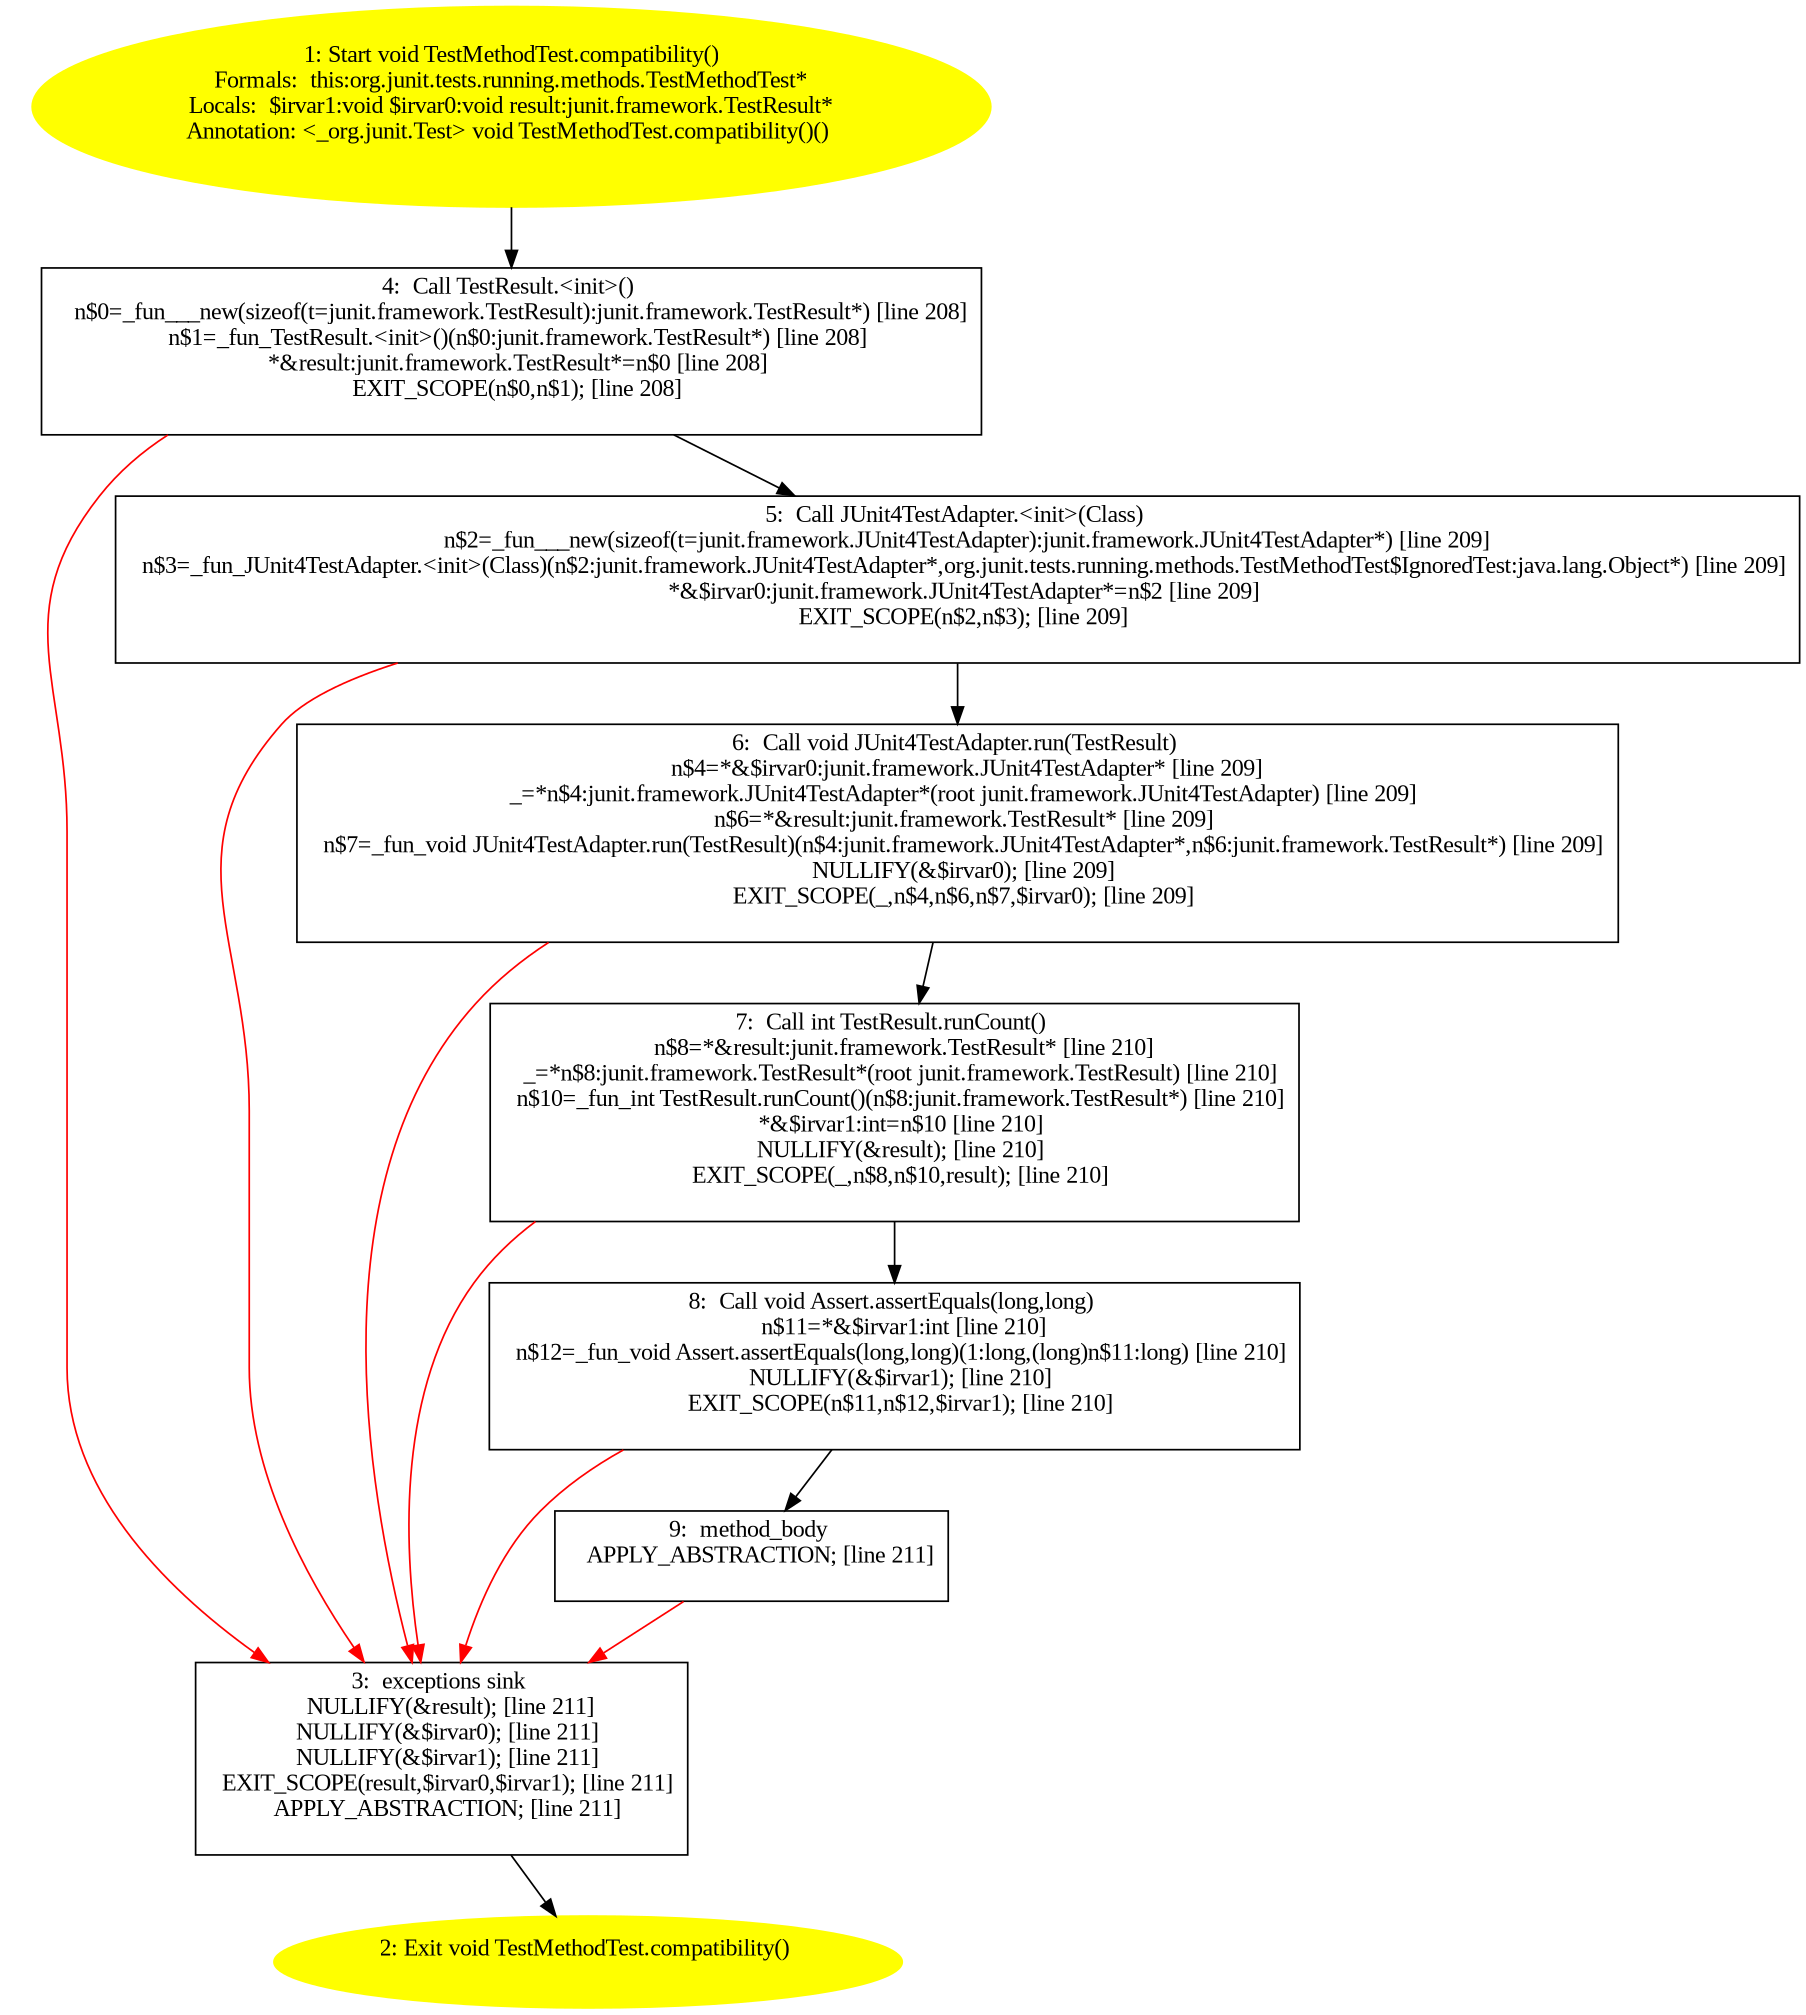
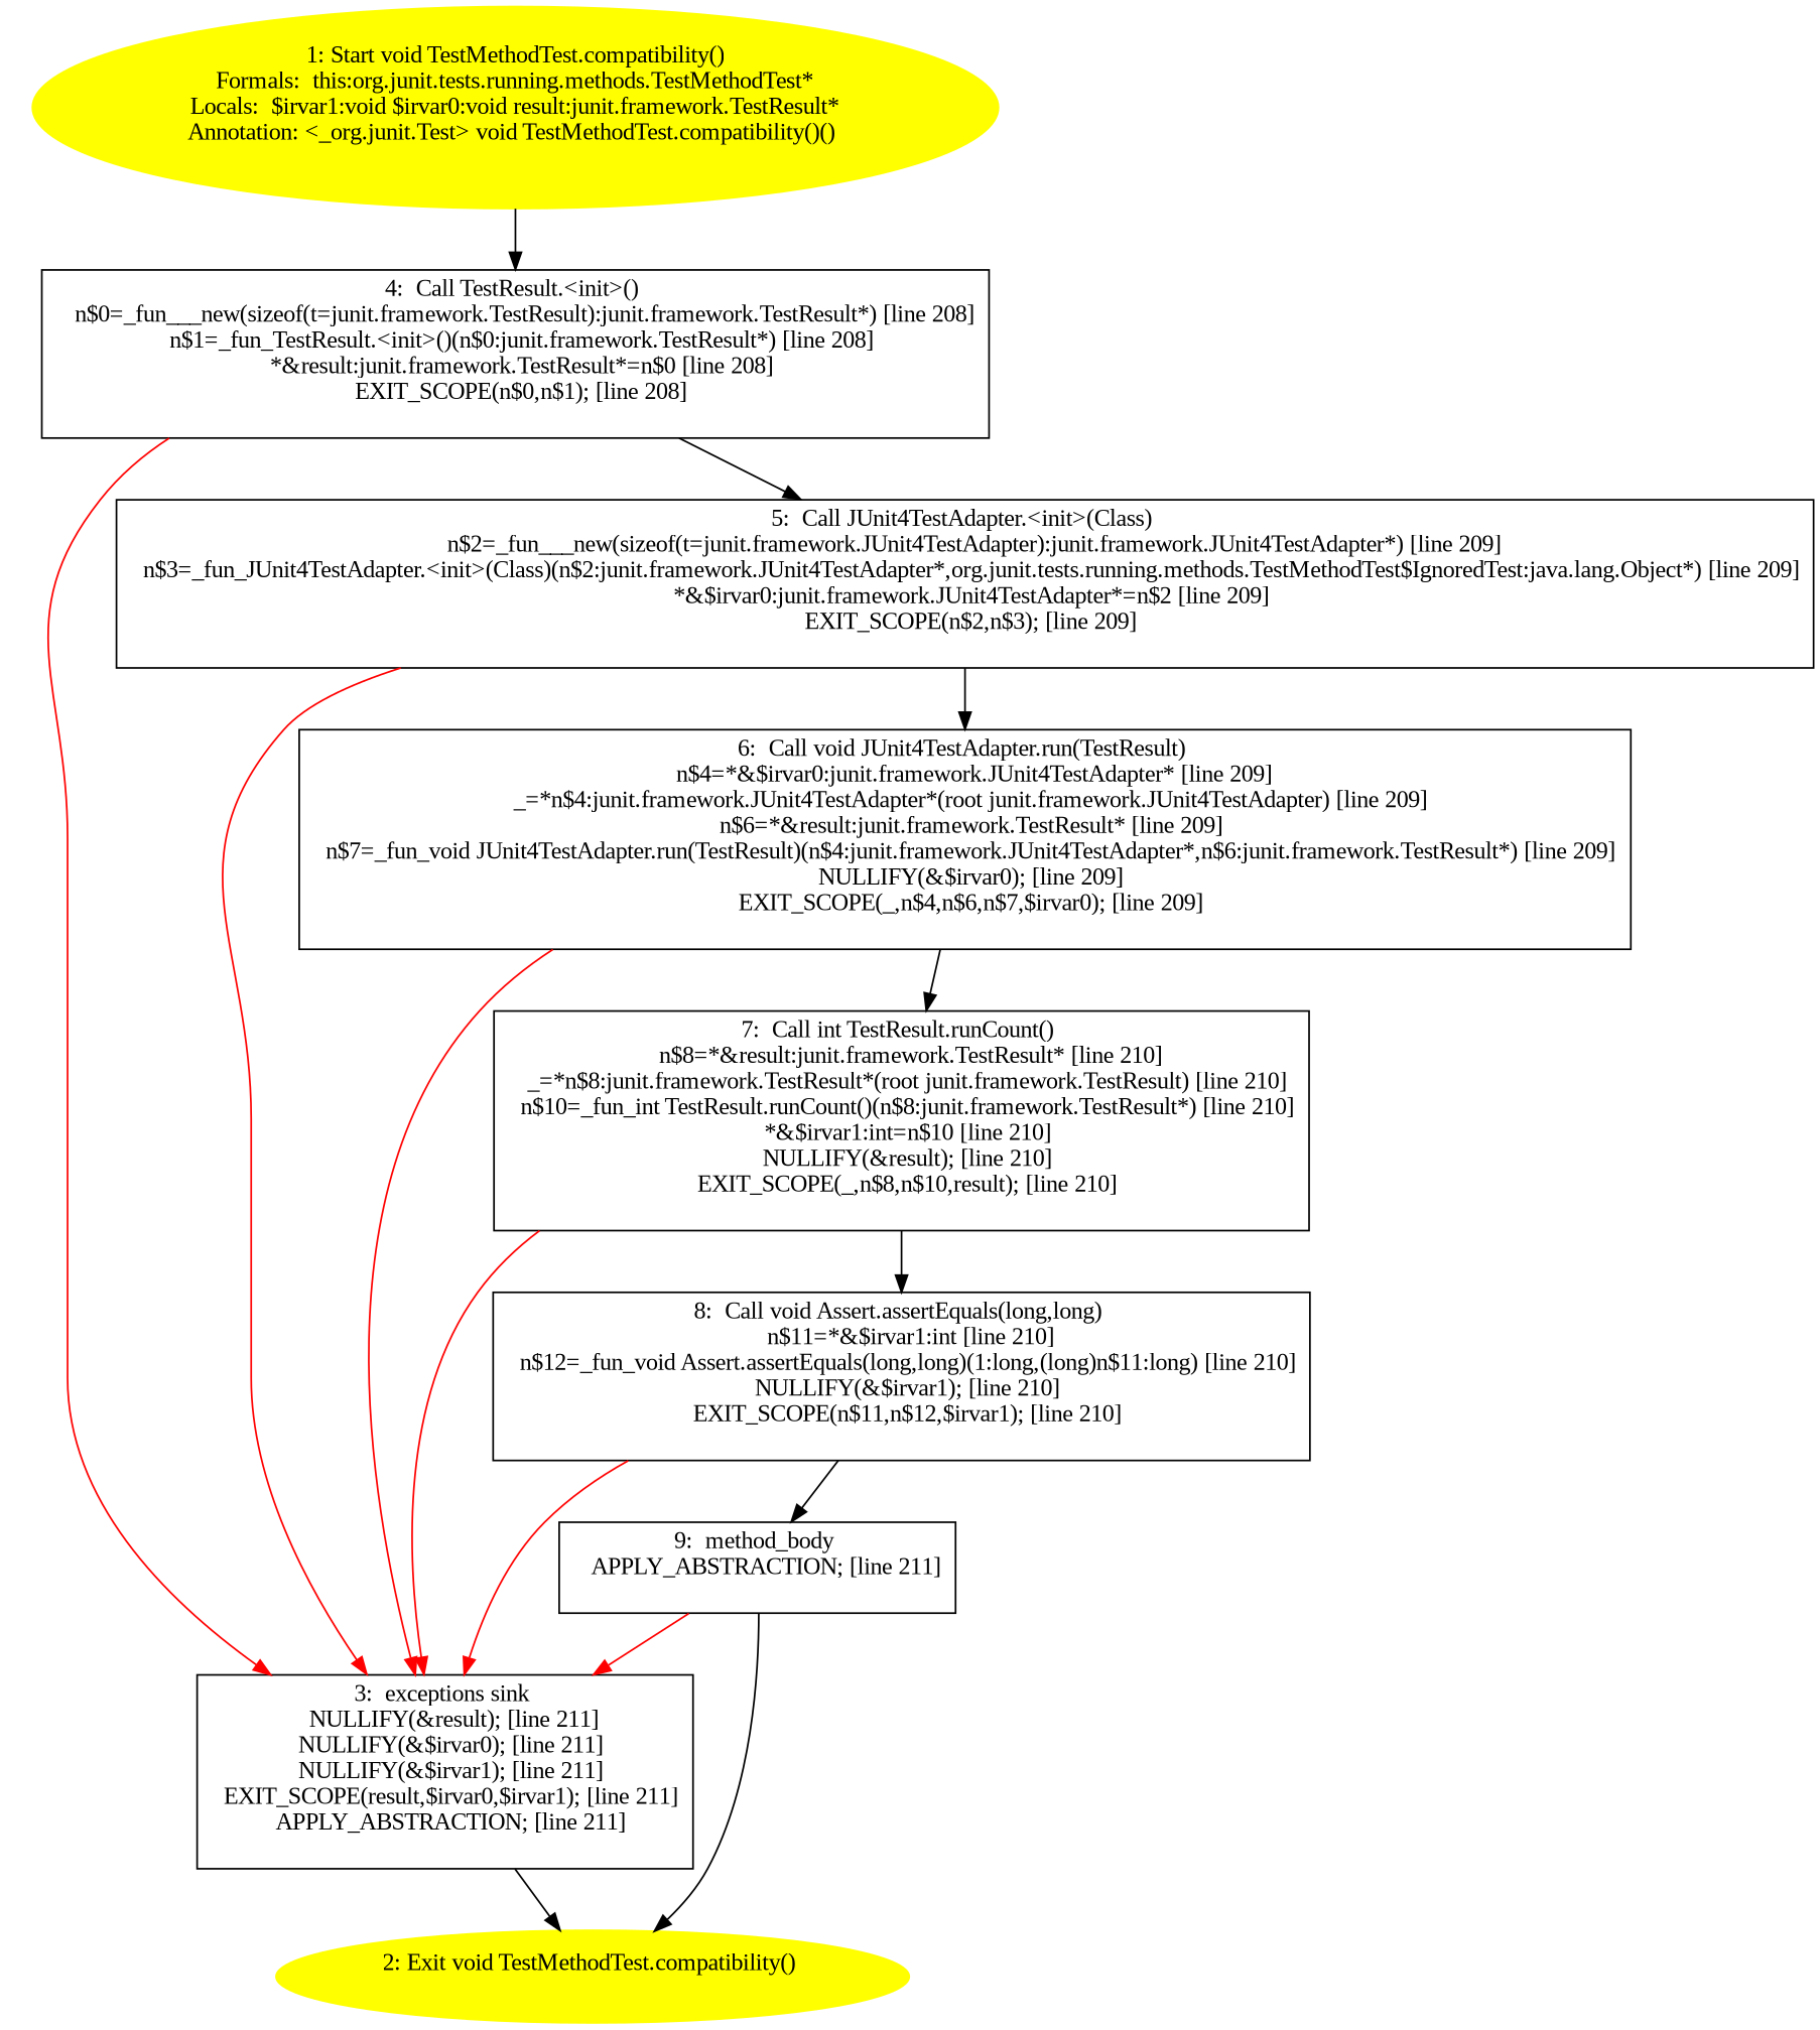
  digraph {
    fontname="Liberation Serif"
    node [fontname="Liberation Serif" shape=box]
    edge [fontname="Liberation Serif"]
    n1 [color=yellow label="1: Start void TestMethodTest.compatibility()\nFormals:  this:org.junit.tests.running.methods.TestMethodTest*\nLocals:  $irvar1:void $irvar0:void result:junit.framework.TestResult*\nAnnotation: <_org.junit.Test> void TestMethodTest.compatibility()() \n  " style=filled shape=""]
    n2 [label="4:  Call TestResult.<init>() \n   n$0=_fun___new(sizeof(t=junit.framework.TestResult):junit.framework.TestResult*) [line 208]\n  n$1=_fun_TestResult.<init>()(n$0:junit.framework.TestResult*) [line 208]\n  *&result:junit.framework.TestResult*=n$0 [line 208]\n  EXIT_SCOPE(n$0,n$1); [line 208]\n "]
    n3 [label="3:  exceptions sink \n   NULLIFY(&result); [line 211]\n  NULLIFY(&$irvar0); [line 211]\n  NULLIFY(&$irvar1); [line 211]\n  EXIT_SCOPE(result,$irvar0,$irvar1); [line 211]\n  APPLY_ABSTRACTION; [line 211]\n "]
    n4 [label="5:  Call JUnit4TestAdapter.<init>(Class) \n   n$2=_fun___new(sizeof(t=junit.framework.JUnit4TestAdapter):junit.framework.JUnit4TestAdapter*) [line 209]\n  n$3=_fun_JUnit4TestAdapter.<init>(Class)(n$2:junit.framework.JUnit4TestAdapter*,org.junit.tests.running.methods.TestMethodTest$IgnoredTest:java.lang.Object*) [line 209]\n  *&$irvar0:junit.framework.JUnit4TestAdapter*=n$2 [line 209]\n  EXIT_SCOPE(n$2,n$3); [line 209]\n "]
    n5 [color=yellow label="2: Exit void TestMethodTest.compatibility() \n  " style=filled shape=""]
    n6 [label="6:  Call void JUnit4TestAdapter.run(TestResult) \n   n$4=*&$irvar0:junit.framework.JUnit4TestAdapter* [line 209]\n  _=*n$4:junit.framework.JUnit4TestAdapter*(root junit.framework.JUnit4TestAdapter) [line 209]\n  n$6=*&result:junit.framework.TestResult* [line 209]\n  n$7=_fun_void JUnit4TestAdapter.run(TestResult)(n$4:junit.framework.JUnit4TestAdapter*,n$6:junit.framework.TestResult*) [line 209]\n  NULLIFY(&$irvar0); [line 209]\n  EXIT_SCOPE(_,n$4,n$6,n$7,$irvar0); [line 209]\n "]
    n7 [label="7:  Call int TestResult.runCount() \n   n$8=*&result:junit.framework.TestResult* [line 210]\n  _=*n$8:junit.framework.TestResult*(root junit.framework.TestResult) [line 210]\n  n$10=_fun_int TestResult.runCount()(n$8:junit.framework.TestResult*) [line 210]\n  *&$irvar1:int=n$10 [line 210]\n  NULLIFY(&result); [line 210]\n  EXIT_SCOPE(_,n$8,n$10,result); [line 210]\n "]
    n8 [label="8:  Call void Assert.assertEquals(long,long) \n   n$11=*&$irvar1:int [line 210]\n  n$12=_fun_void Assert.assertEquals(long,long)(1:long,(long)n$11:long) [line 210]\n  NULLIFY(&$irvar1); [line 210]\n  EXIT_SCOPE(n$11,n$12,$irvar1); [line 210]\n "]
    n9 [label="9:  method_body \n   APPLY_ABSTRACTION; [line 211]\n "]
    n1 -> n2
    n2 -> n3 [color=red]
    n2 -> n4
    n3 -> n5
    n4 -> n3 [color=red]
    n4 -> n6
    n6 -> n3 [color=red]
    n6 -> n7
    n7 -> n3 [color=red]
    n7 -> n8
    n8 -> n3 [color=red]
    n8 -> n9
    n9 -> n3 [color=red]
+   n9 -> n5
  }
